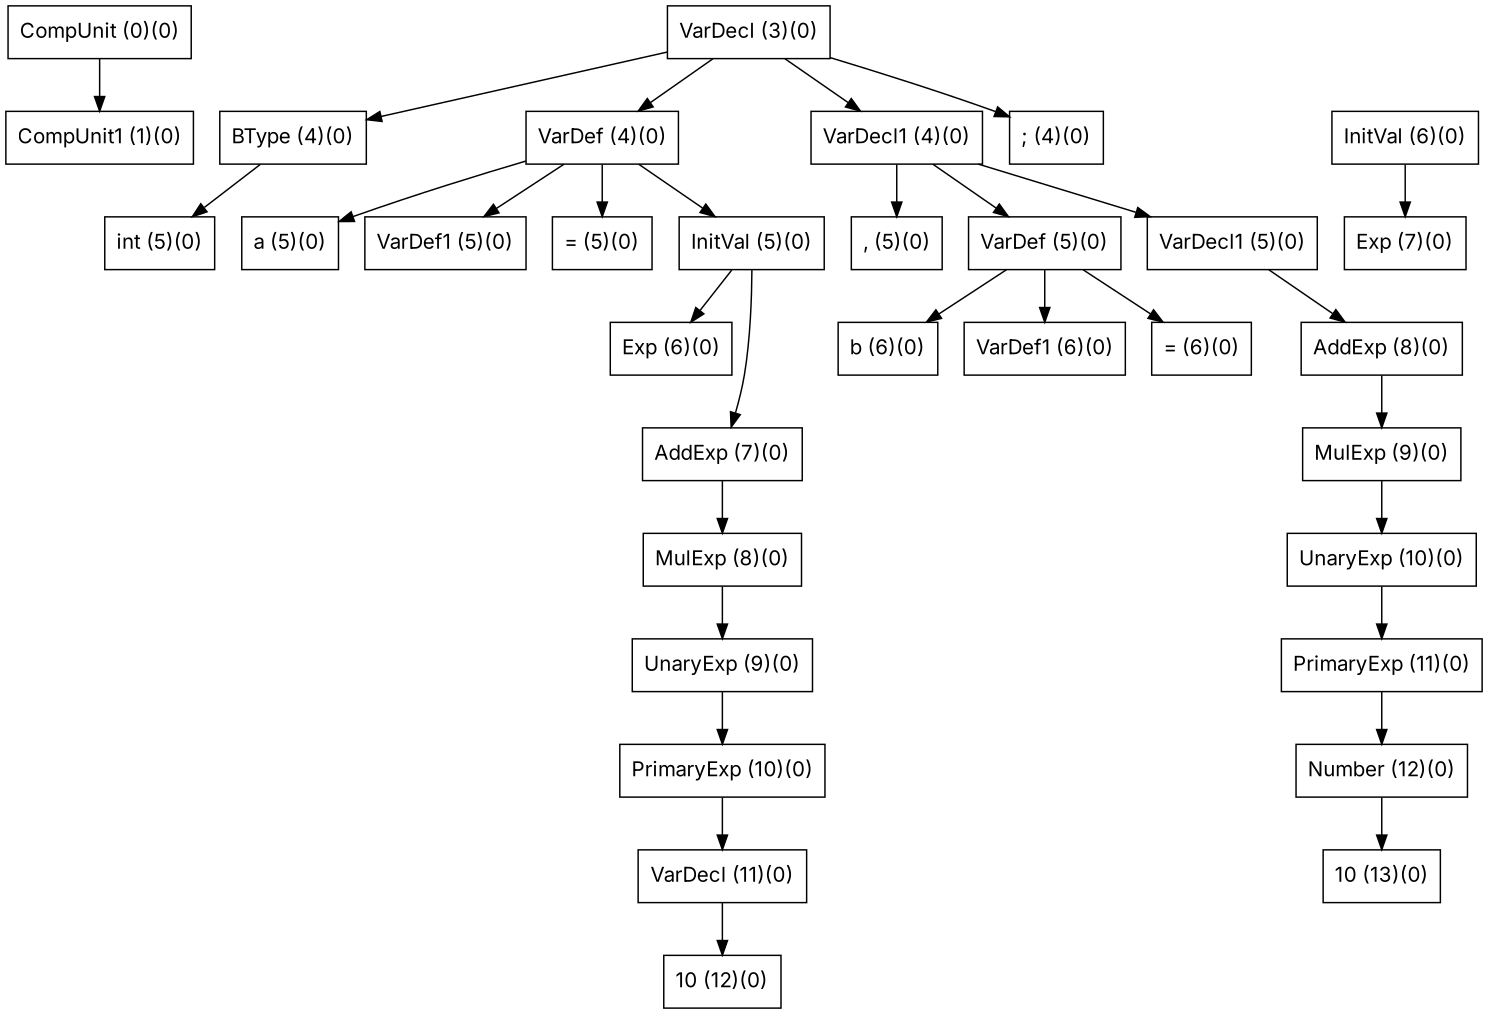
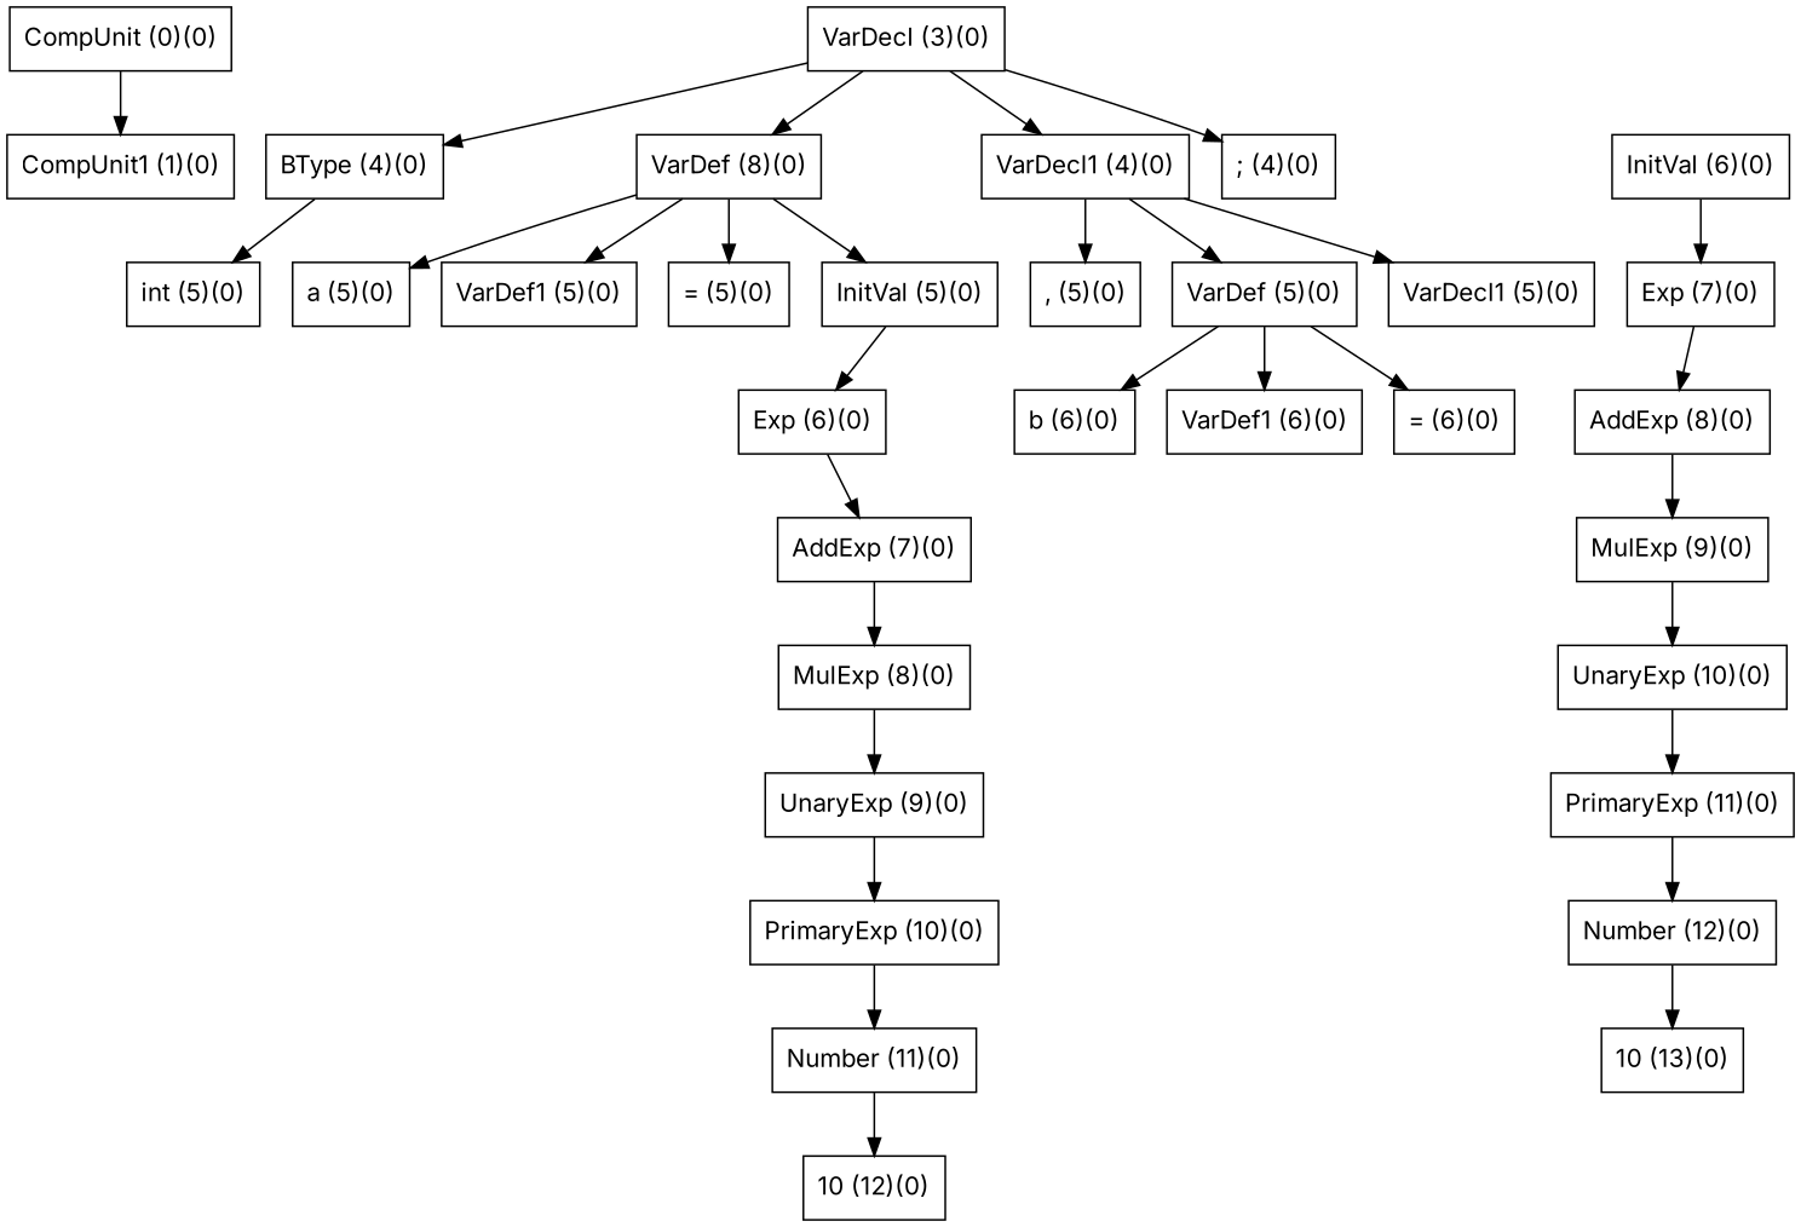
  digraph {
    fontname=Inter
    fontsize=24
    node [fontname=Inter shape=box]
    edge [fontname=Inter]
    "CompUnit (0)(0)"
    "CompUnit1 (1)(0)"
    "VarDecl (3)(0)"
    "BType (4)(0)"
-   "VarDef (4)(0)"
+   "VarDef (4)(0)" [label="VarDef (8)(0)"]
    "VarDecl1 (4)(0)"
    "; (4)(0)"
    "int (5)(0)"
    "a (5)(0)"
    "VarDef1 (5)(0)"
    "= (5)(0)"
    "InitVal (5)(0)"
    ", (5)(0)"
    "VarDef (5)(0)"
    "VarDecl1 (5)(0)"
    "Exp (6)(0)"
    "b (6)(0)"
    "VarDef1 (6)(0)"
    "= (6)(0)"
    "AddExp (7)(0)"
    "InitVal (6)(0)"
    "Exp (7)(0)"
    "MulExp (8)(0)"
    "AddExp (8)(0)"
    "UnaryExp (9)(0)"
    "MulExp (9)(0)"
    "PrimaryExp (10)(0)"
    "UnaryExp (10)(0)"
-   "Number (11)(0)" [label="VarDecl (11)(0)"]
+   "Number (11)(0)"
    "PrimaryExp (11)(0)"
    "10 (12)(0)"
    "Number (12)(0)"
    "10 (13)(0)"
    "CompUnit (0)(0)" -> "CompUnit1 (1)(0)"
    "VarDecl (3)(0)" -> "BType (4)(0)"
    "VarDecl (3)(0)" -> "VarDef (4)(0)"
    "VarDecl (3)(0)" -> "VarDecl1 (4)(0)"
    "VarDecl (3)(0)" -> "; (4)(0)"
    "BType (4)(0)" -> "int (5)(0)"
    "VarDef (4)(0)" -> "a (5)(0)"
    "VarDef (4)(0)" -> "VarDef1 (5)(0)"
    "VarDef (4)(0)" -> "= (5)(0)"
    "VarDef (4)(0)" -> "InitVal (5)(0)"
    "VarDecl1 (4)(0)" -> ", (5)(0)"
    "VarDecl1 (4)(0)" -> "VarDef (5)(0)"
    "VarDecl1 (4)(0)" -> "VarDecl1 (5)(0)"
    "InitVal (5)(0)" -> "Exp (6)(0)"
    "VarDef (5)(0)" -> "b (6)(0)"
    "VarDef (5)(0)" -> "VarDef1 (6)(0)"
    "VarDef (5)(0)" -> "= (6)(0)"
-   "InitVal (5)(0)" -> "AddExp (7)(0)"
+   "Exp (6)(0)" -> "AddExp (7)(0)"
    "AddExp (7)(0)" -> "MulExp (8)(0)"
    "InitVal (6)(0)" -> "Exp (7)(0)"
-   "VarDecl1 (5)(0)" -> "AddExp (8)(0)"
+   "Exp (7)(0)" -> "AddExp (8)(0)"
    "MulExp (8)(0)" -> "UnaryExp (9)(0)"
    "AddExp (8)(0)" -> "MulExp (9)(0)"
    "UnaryExp (9)(0)" -> "PrimaryExp (10)(0)"
    "MulExp (9)(0)" -> "UnaryExp (10)(0)"
    "PrimaryExp (10)(0)" -> "Number (11)(0)"
    "UnaryExp (10)(0)" -> "PrimaryExp (11)(0)"
    "Number (11)(0)" -> "10 (12)(0)"
    "PrimaryExp (11)(0)" -> "Number (12)(0)"
    "Number (12)(0)" -> "10 (13)(0)"
  }
